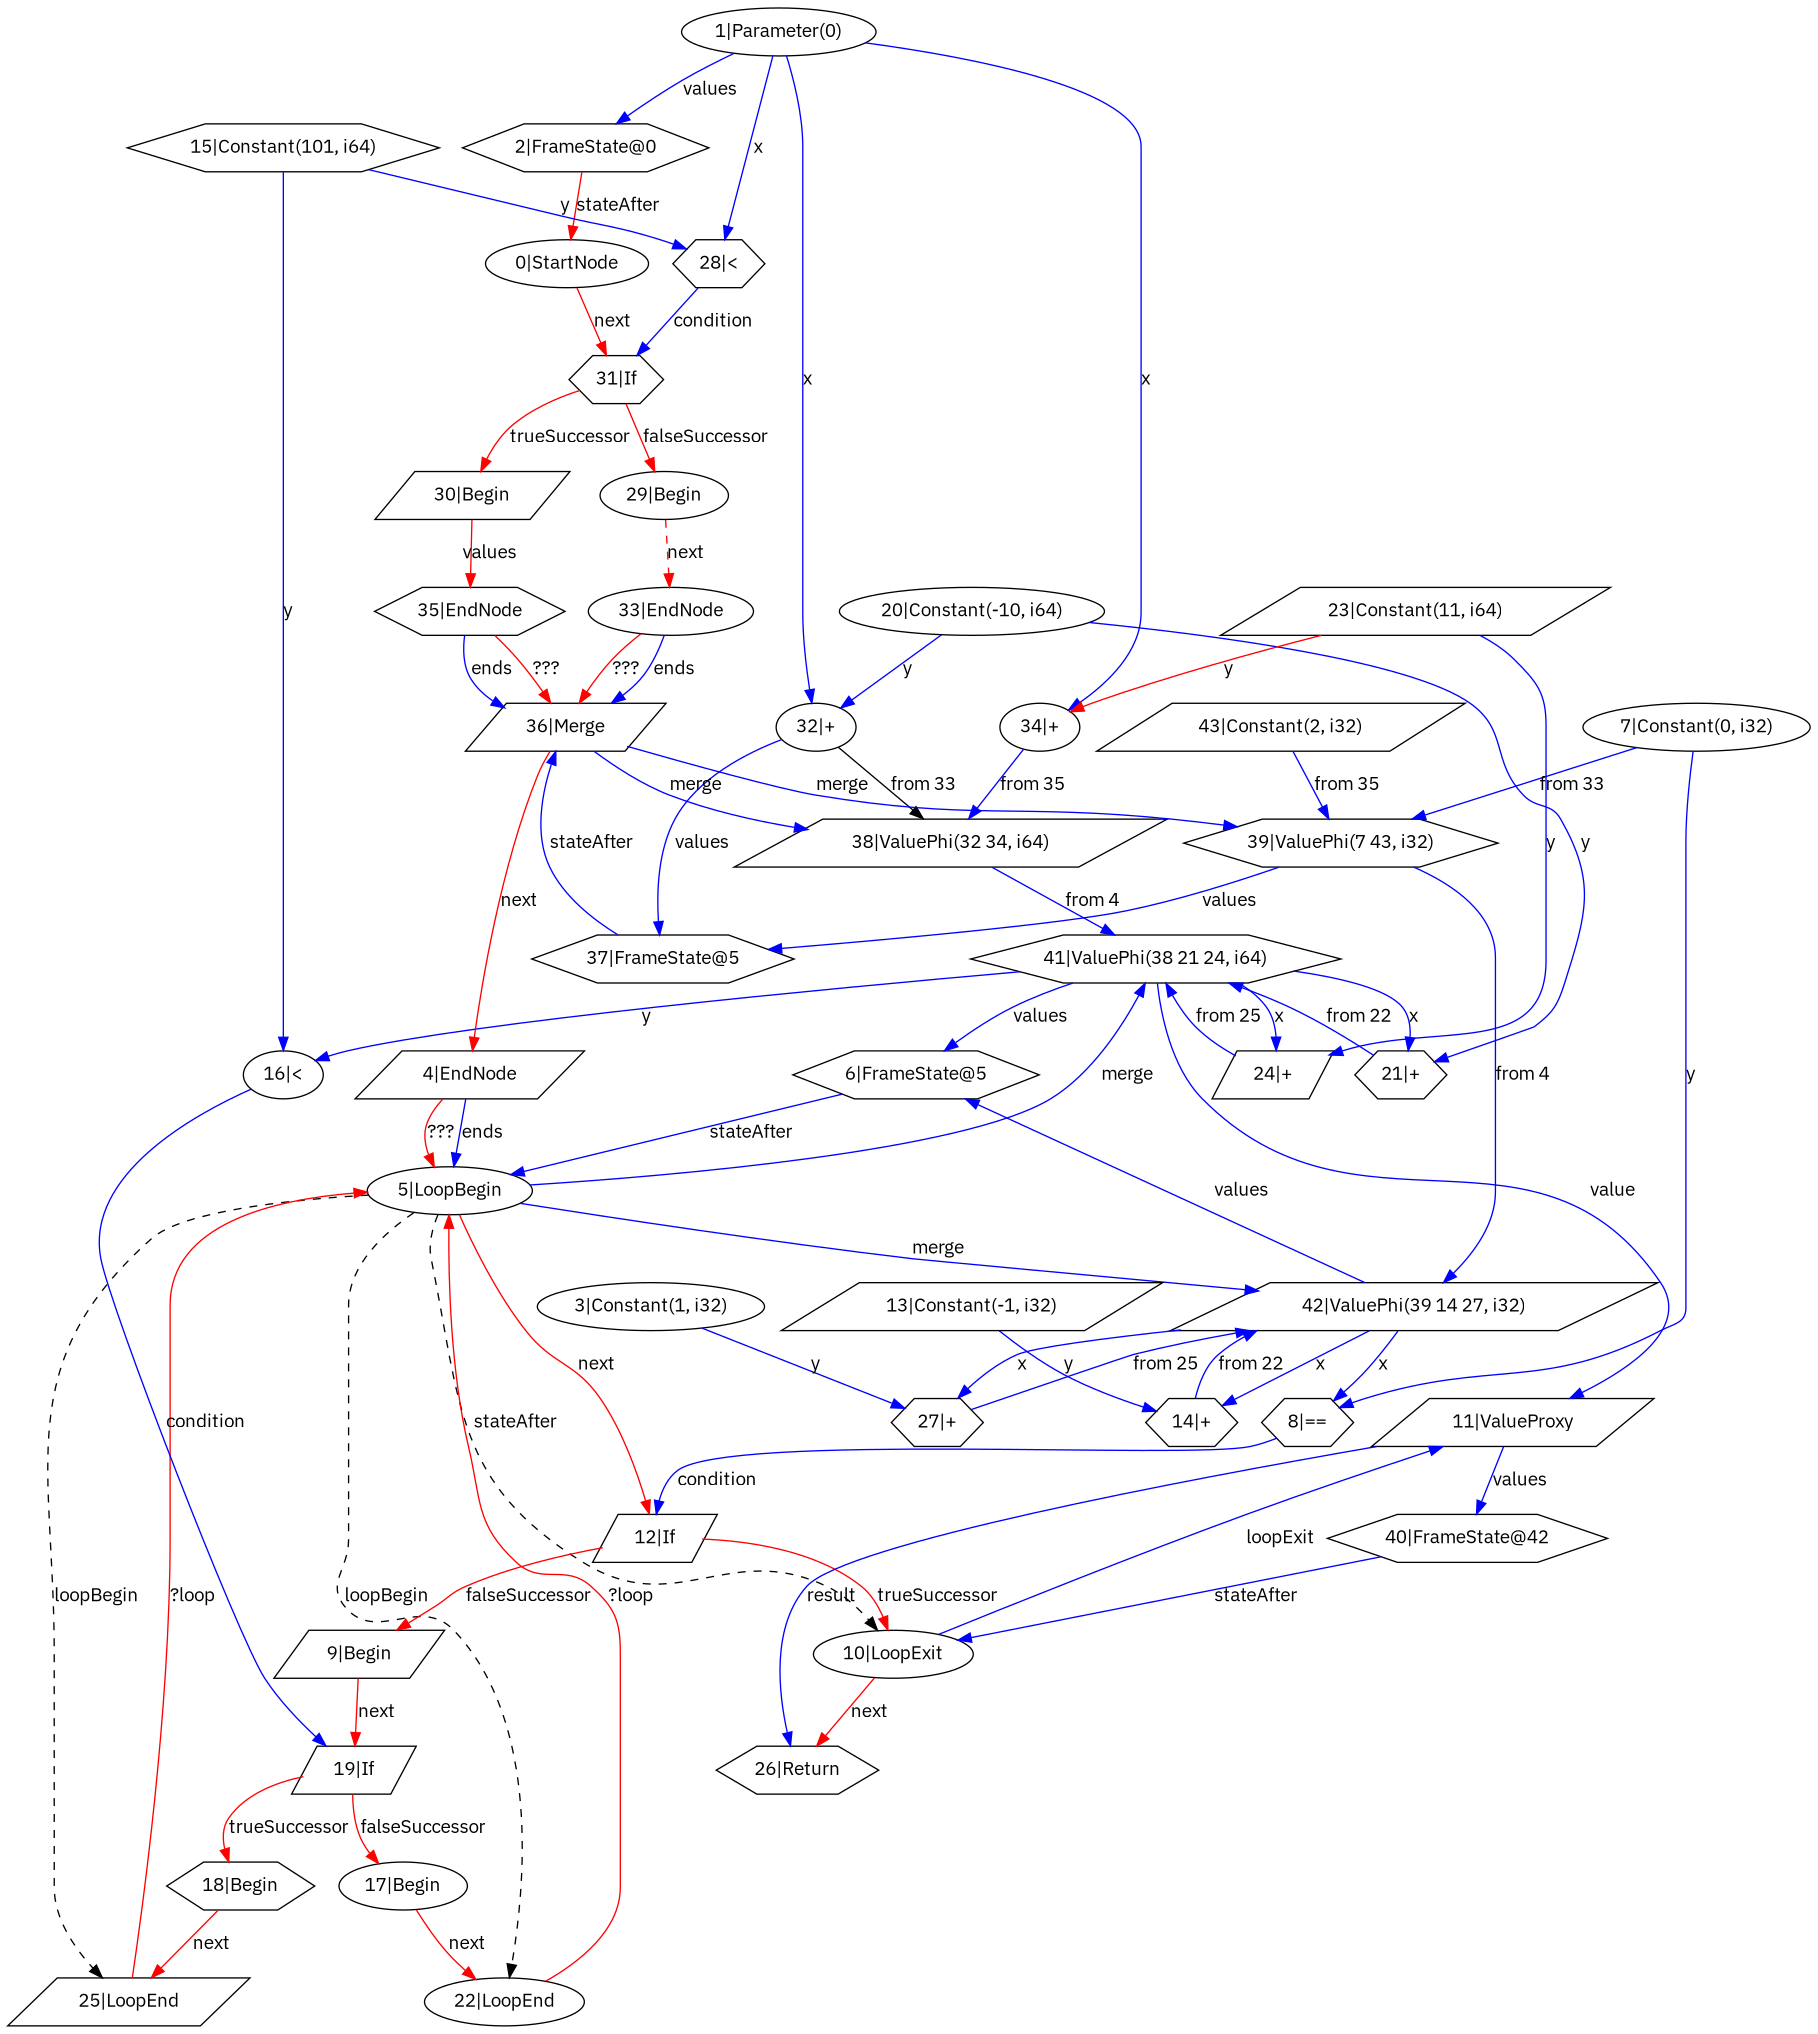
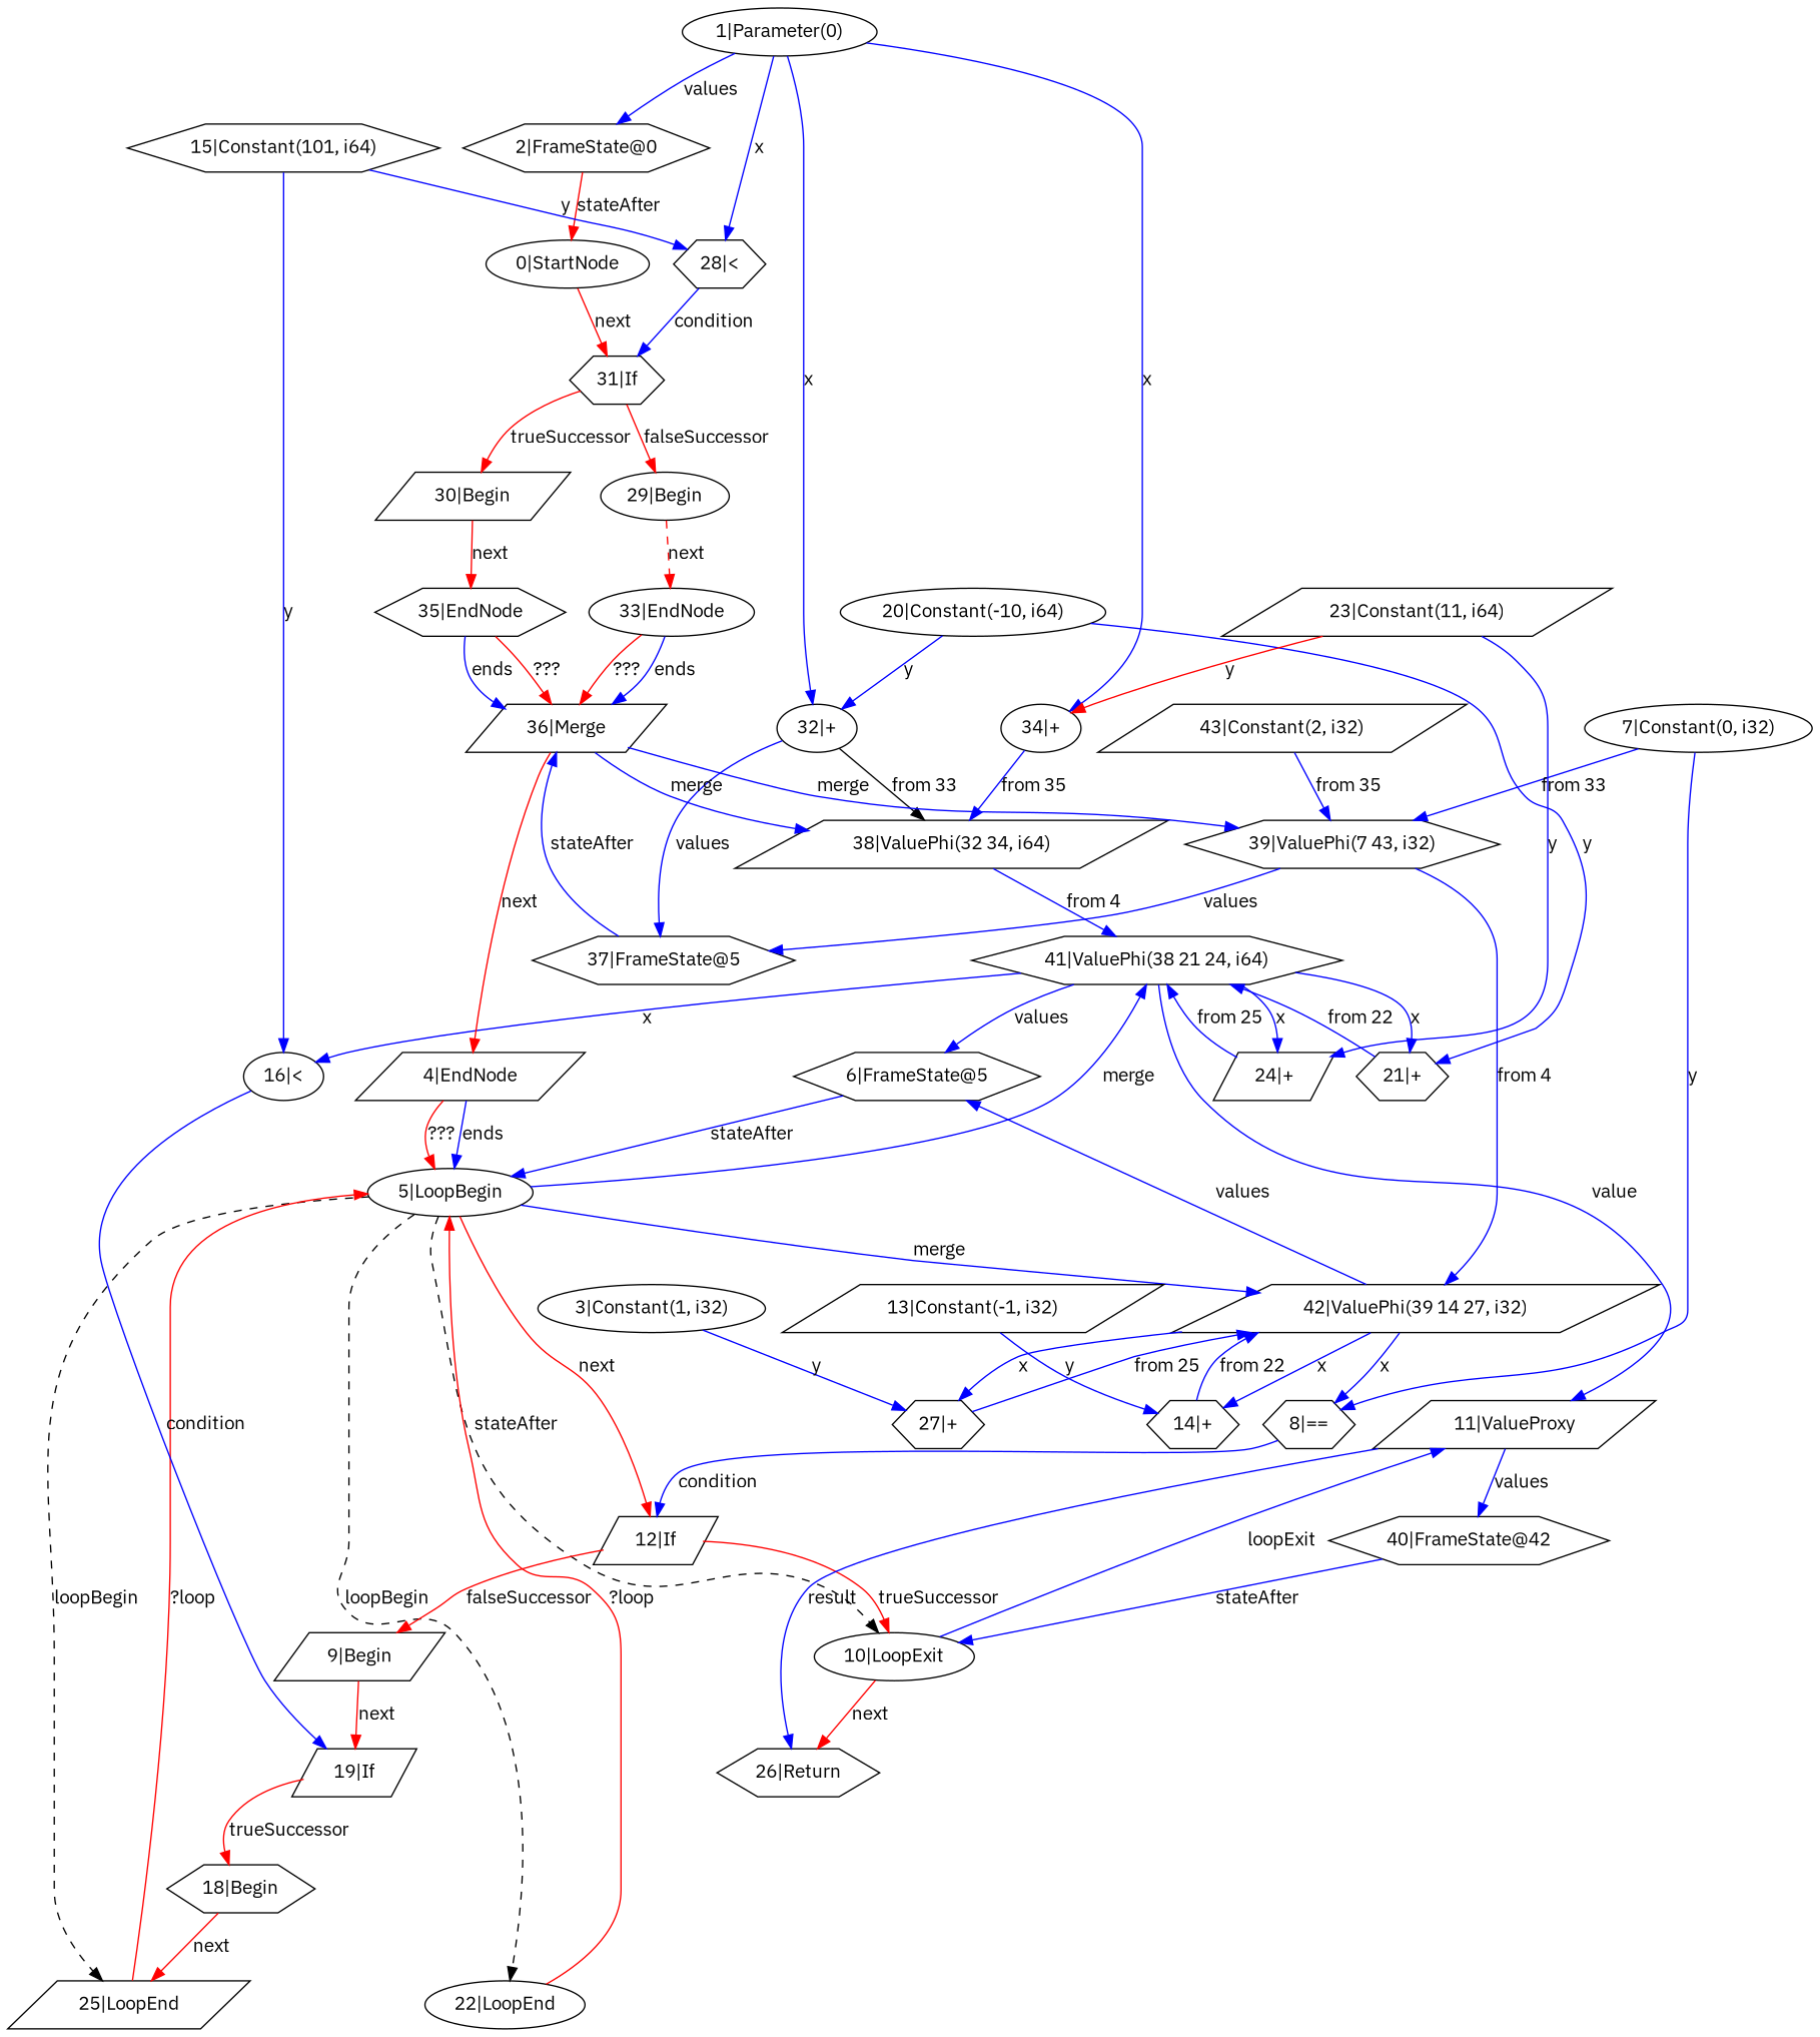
  digraph {
    fontname="IBM Plex Sans"
    node [fontname="IBM Plex Sans" shape=hexagon]
    edge [color=blue fontname="IBM Plex Sans"]
    n1 [label="0|StartNode" shape=ellipse]
    n2 [label="31|If"]
    n3 [label="29|Begin" shape=ellipse]
    n4 [label="30|Begin" shape=parallelogram]
    n5 [label="1|Parameter(0)" shape=ellipse]
    n6 [label="2|FrameState@0"]
    n7 [label="28|<"]
    n8 [label="32|+" shape=ellipse]
    n9 [label="34|+" shape=ellipse]
    n10 [label="38|ValuePhi(32 34, i64)" shape=parallelogram]
    n11 [label="37|FrameState@5"]
    n12 [label="3|Constant(1, i32)" shape=ellipse]
    n13 [label="27|+"]
    n14 [label="42|ValuePhi(39 14 27, i32)" shape=parallelogram]
    n15 [label="4|EndNode" shape=parallelogram]
    n16 [label="5|LoopBegin" shape=ellipse]
    n17 [label="10|LoopExit" shape=ellipse]
    n18 [label="12|If" shape=parallelogram]
    n19 [label="22|LoopEnd" shape=ellipse]
    n20 [label="25|LoopEnd" shape=parallelogram]
    n21 [label="41|ValuePhi(38 21 24, i64)"]
    n22 [label="11|ValueProxy" shape=parallelogram]
    n23 [label="26|Return"]
    n24 [label="9|Begin" shape=parallelogram]
    n25 [label="6|FrameState@5"]
    n26 [label="16|<" shape=ellipse]
    n27 [label="21|+"]
    n28 [label="24|+" shape=parallelogram]
    n29 [label="8|=="]
    n30 [label="14|+"]
    n31 [label="7|Constant(0, i32)" shape=ellipse]
    n32 [label="39|ValuePhi(7 43, i32)"]
    n33 [label="19|If" shape=parallelogram]
-   n34 [label="17|Begin" shape=ellipse]
    n35 [label="18|Begin"]
    n36 [label="40|FrameState@42"]
    n37 [label="13|Constant(-1, i32)" shape=parallelogram]
    n38 [label="15|Constant(101, i64)"]
    n39 [label="20|Constant(-10, i64)" shape=ellipse]
    n40 [label="23|Constant(11, i64)" shape=parallelogram]
    n41 [label="33|EndNode" shape=ellipse]
    n42 [label="36|Merge" shape=parallelogram]
    n43 [label="35|EndNode"]
    n44 [label="43|Constant(2, i32)" shape=parallelogram]
    n1 -> n2 [color=red label=next]
    n2 -> n3 [color=red label=falseSuccessor]
    n2 -> n4 [color=red label=trueSuccessor]
    n3 -> n41 [color=red label=next style=dashed]
-   n4 -> n43 [color=red label=values]
+   n4 -> n43 [color=red label=next]
    n5 -> n6 [label=values]
    n5 -> n7 [label=x]
    n5 -> n8 [label=x]
    n5 -> n9 [label=x]
    n6 -> n1 [color=red label=stateAfter]
    n7 -> n2 [label=condition]
    n8 -> n10 [color=black label="from 33"]
    n8 -> n11 [label=values]
    n9 -> n10 [label="from 35"]
    n10 -> n21 [label="from 4"]
    n11 -> n42 [label=stateAfter]
    n12 -> n13 [label=y]
    n13 -> n14 [label="from 25"]
    n14 -> n13 [label=x]
    n14 -> n25 [label=values]
    n14 -> n29 [label=x]
    n14 -> n30 [label=x]
    n15 -> n16 [color=red label="???"]
    n15 -> n16 [label=ends]
    n16 -> n14 [label=merge]
    n16 -> n17 [color=black label=stateAfter style=dashed]
    n16 -> n18 [color=red label=next]
    n16 -> n19 [color=black label=loopBegin style=dashed]
    n16 -> n20 [color=black label=loopBegin style=dashed]
    n16 -> n21 [label=merge]
    n17 -> n22 [label=loopExit]
    n17 -> n23 [color=red label=next]
    n18 -> n17 [color=red label=trueSuccessor]
    n18 -> n24 [color=red label=falseSuccessor]
    n19 -> n16 [color=red label="?loop"]
    n20 -> n16 [color=red label="?loop"]
    n21 -> n22 [label=value]
    n21 -> n25 [label=values]
-   n21 -> n26 [label=y]
+   n21 -> n26 [label=x]
    n21 -> n27 [label=x]
    n21 -> n28 [label=x]
    n22 -> n23 [label=result]
    n22 -> n36 [label=values]
    n24 -> n33 [color=red label=next]
    n25 -> n16 [label=stateAfter]
    n26 -> n33 [label=condition]
    n27 -> n21 [label="from 22"]
    n28 -> n21 [label="from 25"]
    n29 -> n18 [label=condition]
    n30 -> n14 [label="from 22"]
    n31 -> n29 [label=y]
    n31 -> n32 [label="from 33"]
    n32 -> n11 [label=values]
    n32 -> n14 [label="from 4"]
-   n33 -> n34 [color=red label=falseSuccessor]
    n33 -> n35 [color=red label=trueSuccessor]
-   n34 -> n19 [color=red label=next]
    n35 -> n20 [color=red label=next]
    n36 -> n17 [label=stateAfter]
    n37 -> n30 [label=y]
    n38 -> n7 [label=y]
    n38 -> n26 [label=y]
    n39 -> n8 [label=y]
    n39 -> n27 [label=y]
    n40 -> n9 [color=red label=y]
    n40 -> n28 [label=y]
    n41 -> n42 [color=red label="???"]
    n41 -> n42 [label=ends]
    n42 -> n10 [label=merge]
    n42 -> n15 [color=red label=next]
    n42 -> n32 [label=merge]
    n43 -> n42 [color=red label="???"]
    n43 -> n42 [label=ends]
    n44 -> n32 [label="from 35"]
  }
